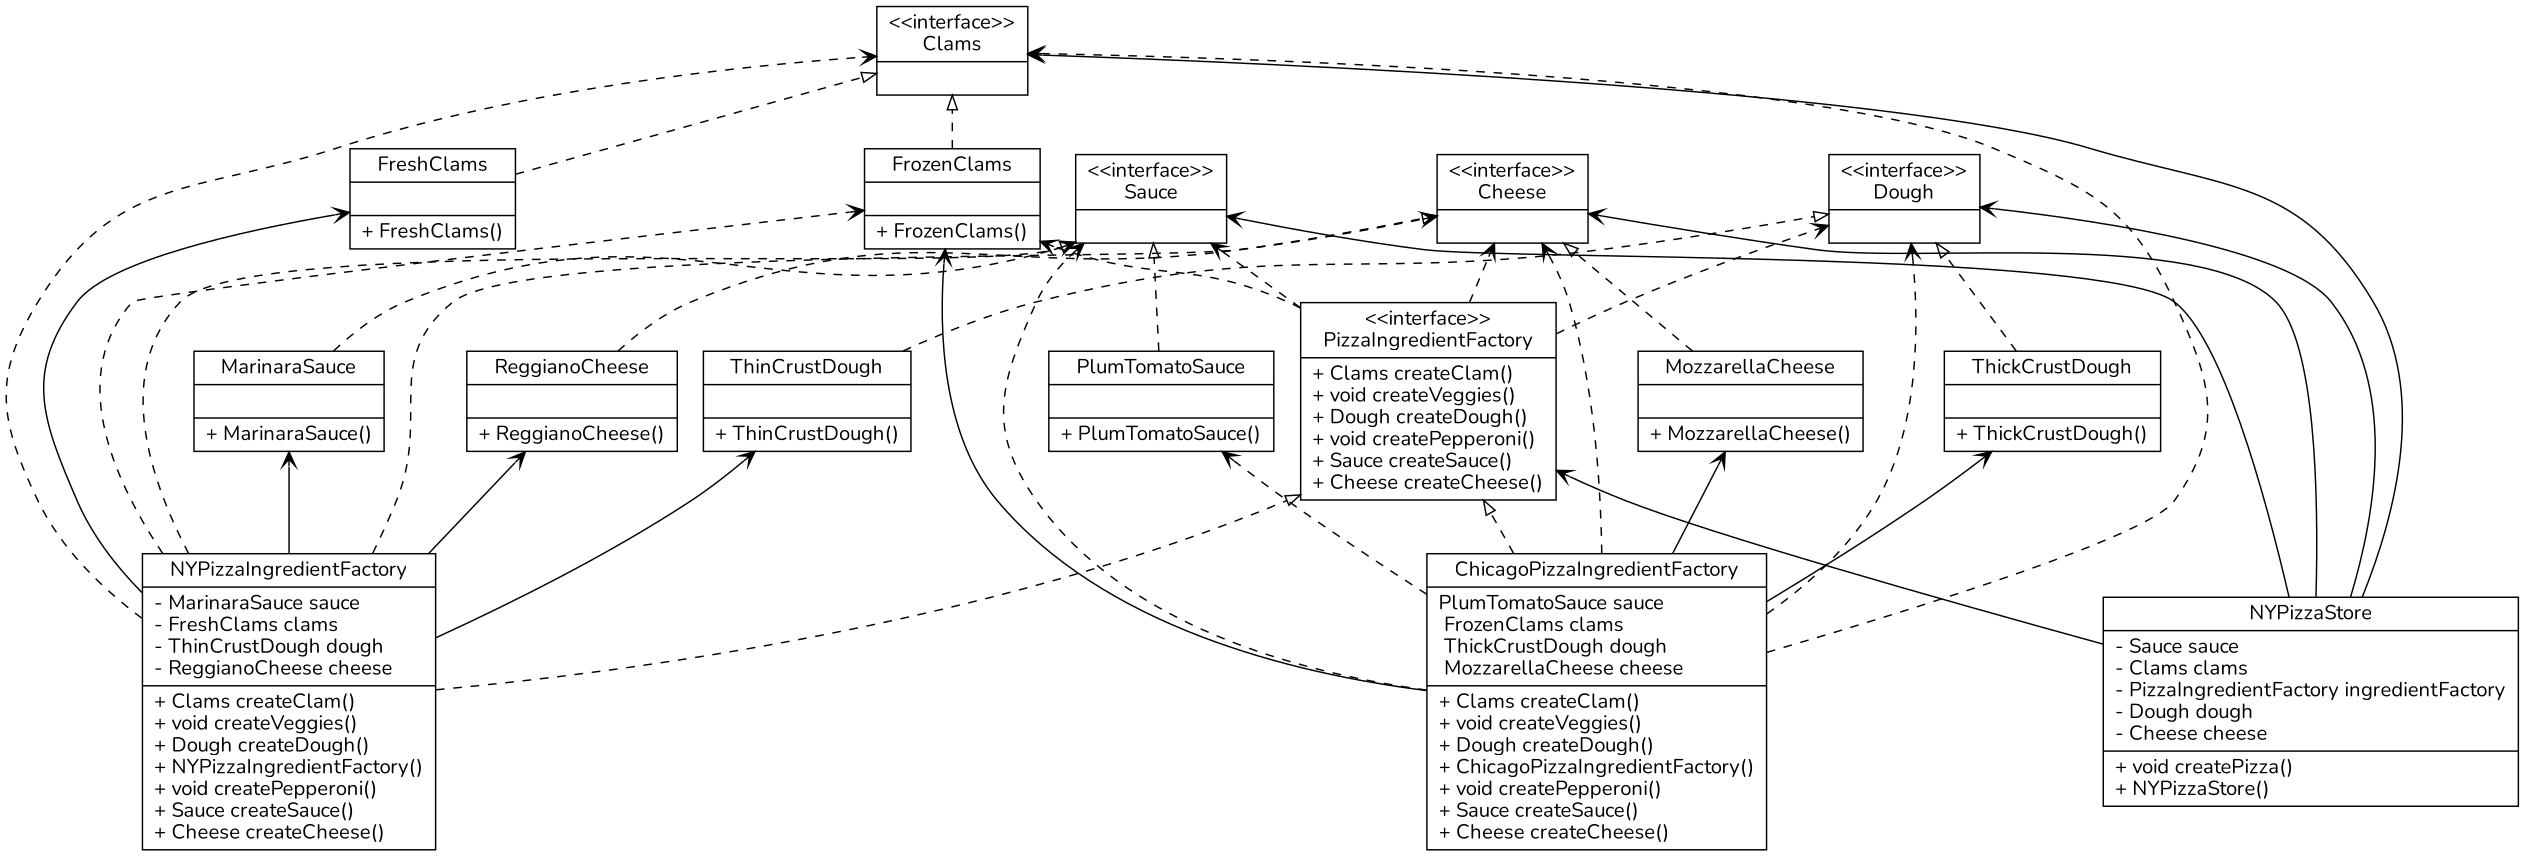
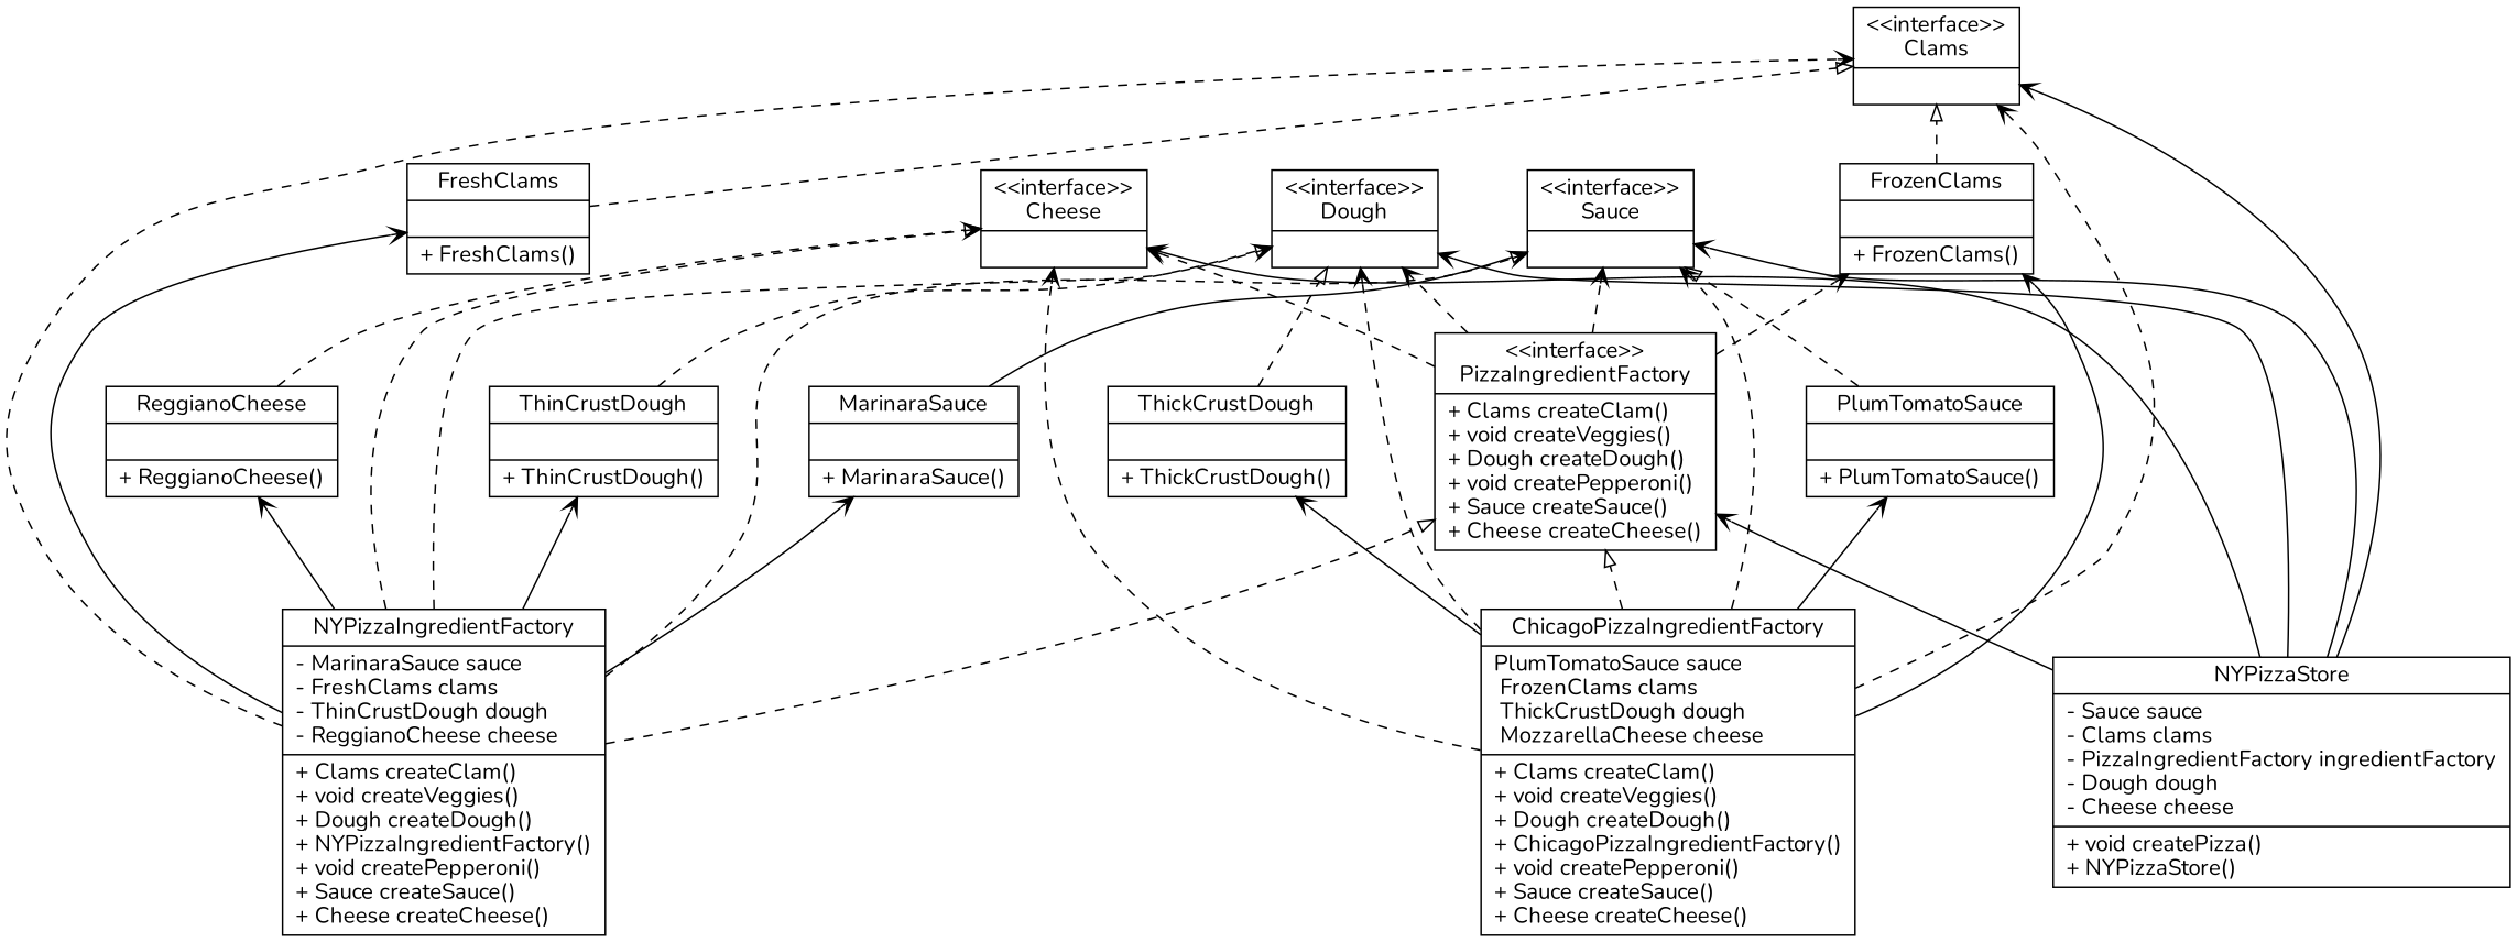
  digraph {
    fontname=Nunito
    rankdir=BT
    node [fontname=Nunito shape=record]
    edge [arrowhead=vee fontname=Nunito style=dashed]
    n1 [label="{MarinaraSauce||+ MarinaraSauce()\l}"]
    n2 [label="{\<\<interface\>\>\nSauce|}"]
    n3 [label="{\<\<interface\>\>\nCheese|}"]
    n4 [label="{\<\<interface\>\>\nPizzaIngredientFactory|+ Clams createClam()\l+ void createVeggies()\l+ Dough createDough()\l+ void createPepperoni()\l+ Sauce createSauce()\l+ Cheese createCheese()\l}"]
    n5 [label="{\<\<interface\>\>\nDough|}"]
    n6 [label="{FrozenClams||+ FrozenClams()\l}"]
    n7 [label="{\<\<interface\>\>\nClams|}"]
    n8 [label="{ThickCrustDough||+ ThickCrustDough()\l}"]
    n9 [label="{NYPizzaIngredientFactory|- MarinaraSauce sauce\l- FreshClams clams\l- ThinCrustDough dough\l- ReggianoCheese cheese\l|+ Clams createClam()\l+ void createVeggies()\l+ Dough createDough()\l+ NYPizzaIngredientFactory()\l+ void createPepperoni()\l+ Sauce createSauce()\l+ Cheese createCheese()\l}"]
    n10 [label="{ThinCrustDough||+ ThinCrustDough()\l}"]
    n11 [label="{ReggianoCheese||+ ReggianoCheese()\l}"]
    n12 [label="{FreshClams||+ FreshClams()\l}"]
    n13 [label="{PlumTomatoSauce||+ PlumTomatoSauce()\l}"]
    n14 [label="{ChicagoPizzaIngredientFactory| PlumTomatoSauce sauce\l FrozenClams clams\l ThickCrustDough dough\l MozzarellaCheese cheese\l|+ Clams createClam()\l+ void createVeggies()\l+ Dough createDough()\l+ ChicagoPizzaIngredientFactory()\l+ void createPepperoni()\l+ Sauce createSauce()\l+ Cheese createCheese()\l}"]
-   n15 [label="{MozzarellaCheese||+ MozzarellaCheese()\l}"]
    n16 [label="{NYPizzaStore|- Sauce sauce\l- Clams clams\l- PizzaIngredientFactory ingredientFactory\l- Dough dough\l- Cheese cheese\l|+ void createPizza()\l+ NYPizzaStore()\l}"]
-   n1 -> n2 [arrowhead=onormal]
+   n1 -> n2 [arrowhead=onormal style=solid]
    n4 -> n2
    n4 -> n3
    n4 -> n5
    n4 -> n6
    n6 -> n7 [arrowhead=onormal]
    n8 -> n5 [arrowhead=onormal]
    n9 -> n1 [style=solid]
    n9 -> n2
    n9 -> n3
    n9 -> n4 [arrowhead=onormal]
-   n9 -> n6
+   n9 -> n5
    n9 -> n7
    n9 -> n10 [style=solid]
    n9 -> n11 [style=solid]
    n9 -> n12 [style=solid]
    n10 -> n5 [arrowhead=onormal]
    n11 -> n3 [arrowhead=onormal]
    n12 -> n7 [arrowhead=onormal]
    n13 -> n2 [arrowhead=onormal]
    n14 -> n2
    n14 -> n3
    n14 -> n4 [arrowhead=onormal]
    n14 -> n5
    n14 -> n6 [style=solid]
    n14 -> n7
    n14 -> n8 [style=solid]
-   n14 -> n13
-   n14 -> n15 [style=solid]
-   n15 -> n3 [arrowhead=onormal]
+   n14 -> n13 [style=solid]
    n16 -> n2 [style=solid]
    n16 -> n3 [style=solid]
    n16 -> n4 [style=solid]
    n16 -> n5 [style=solid]
    n16 -> n7 [style=solid]
  }
